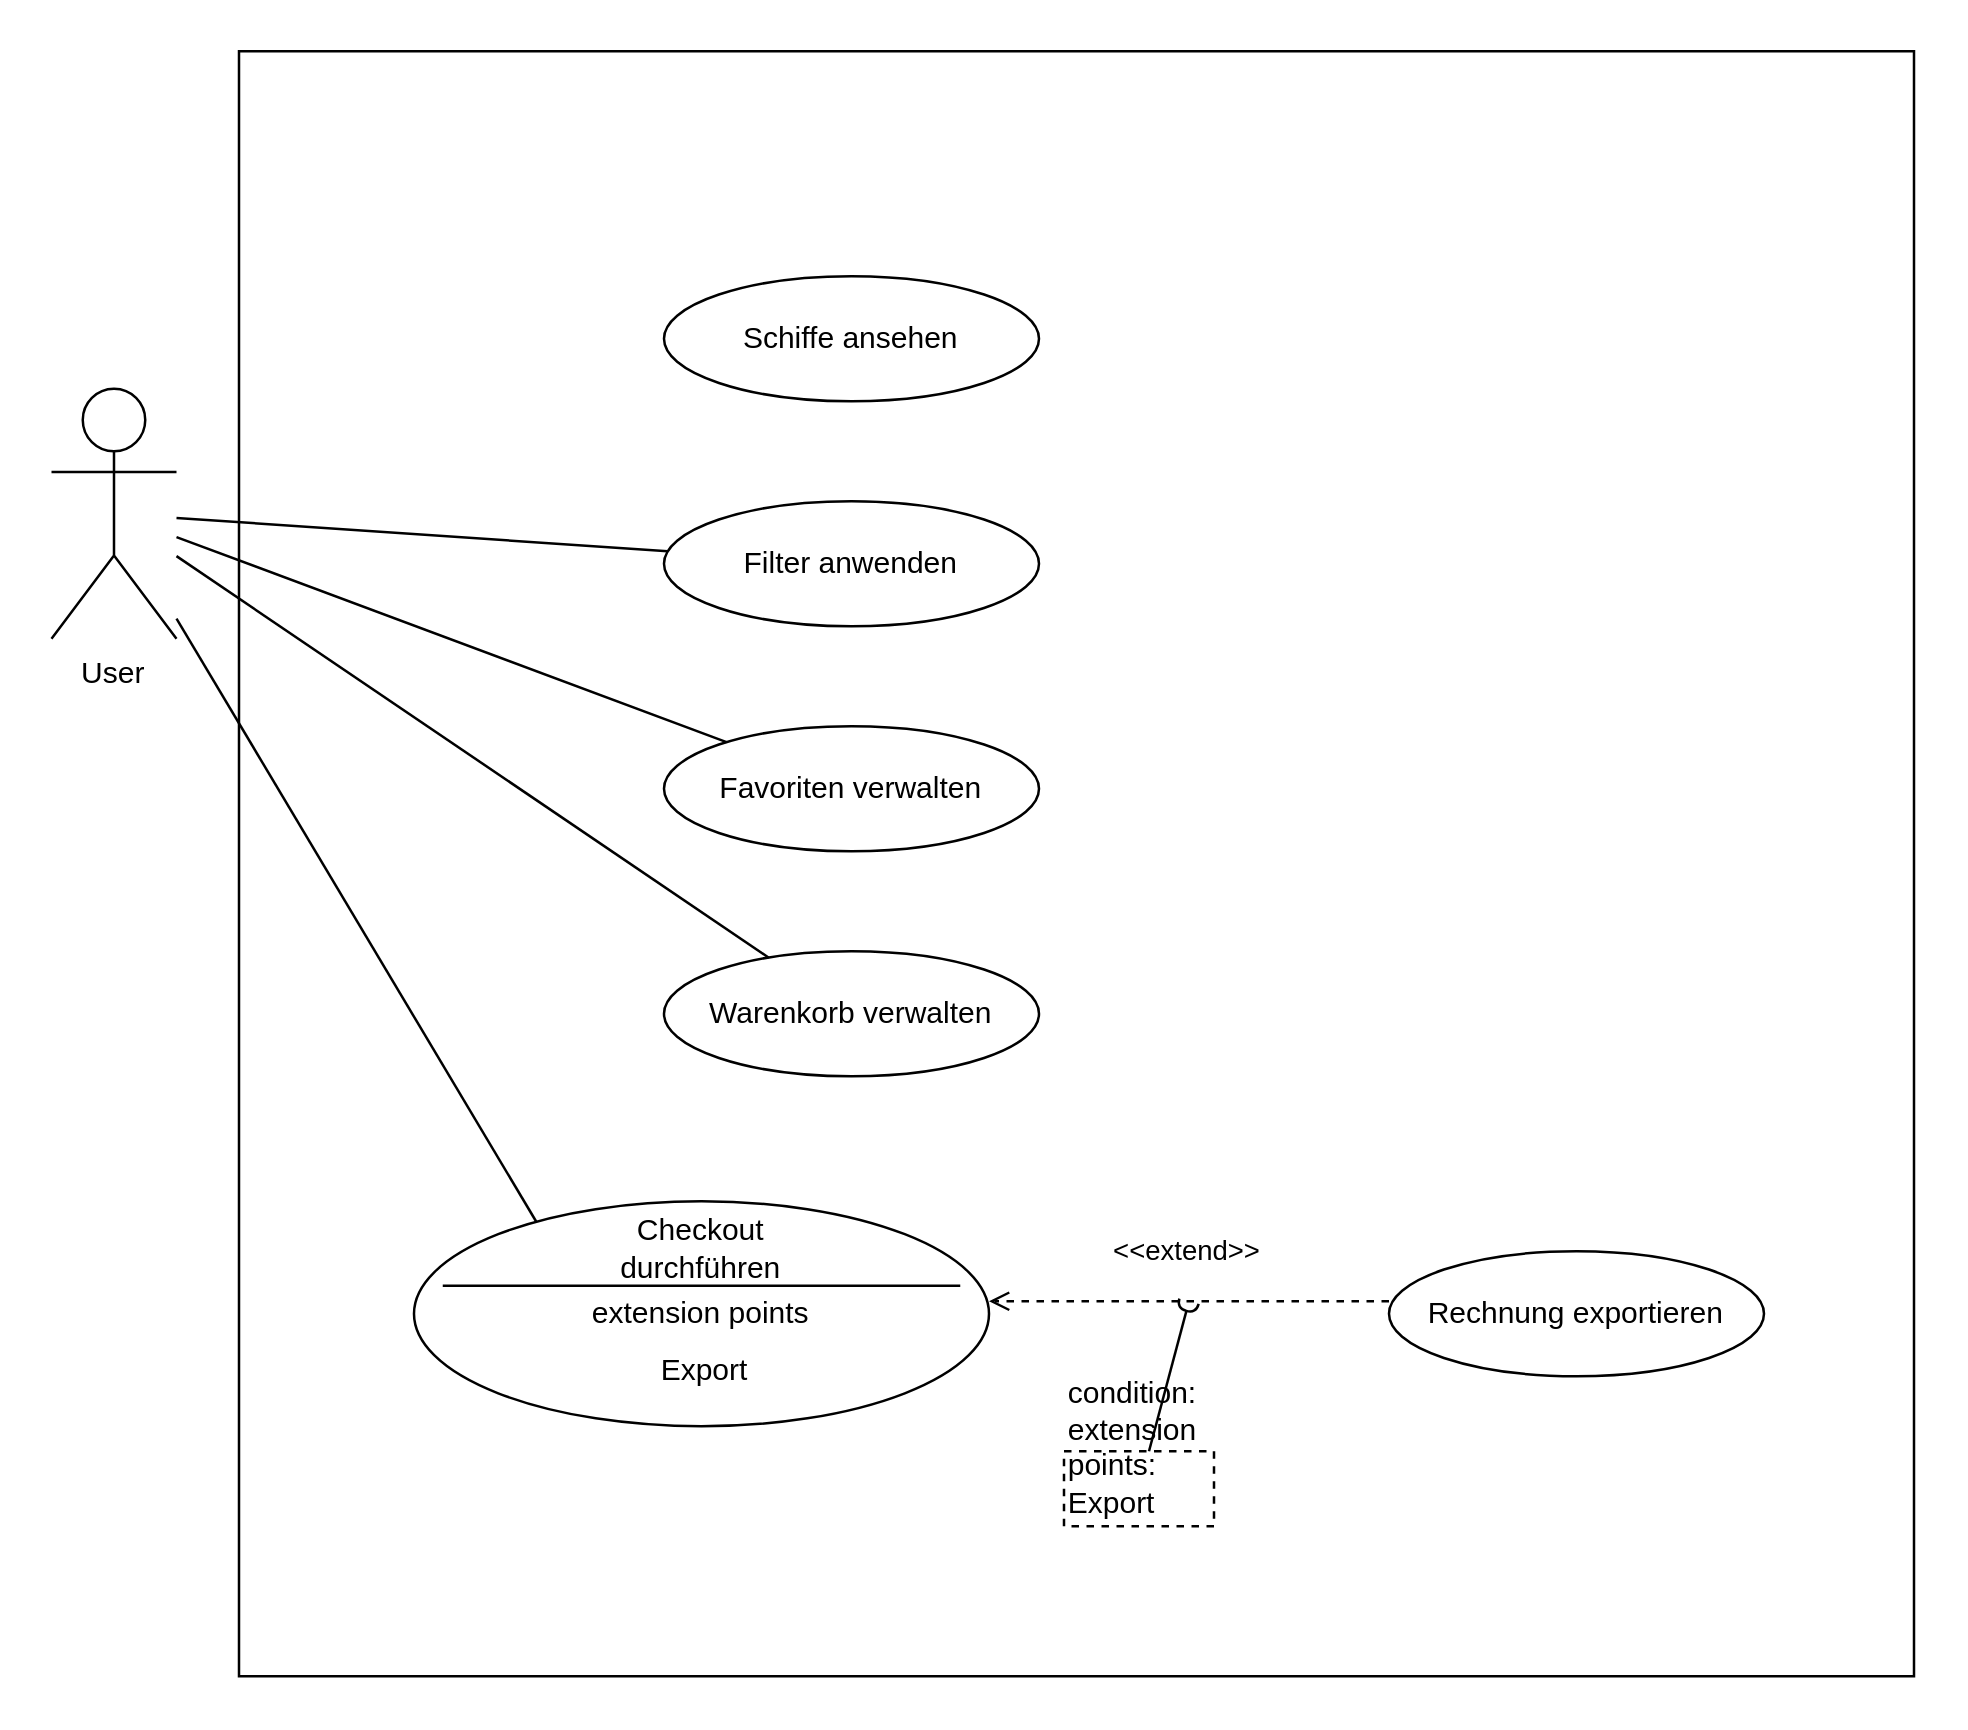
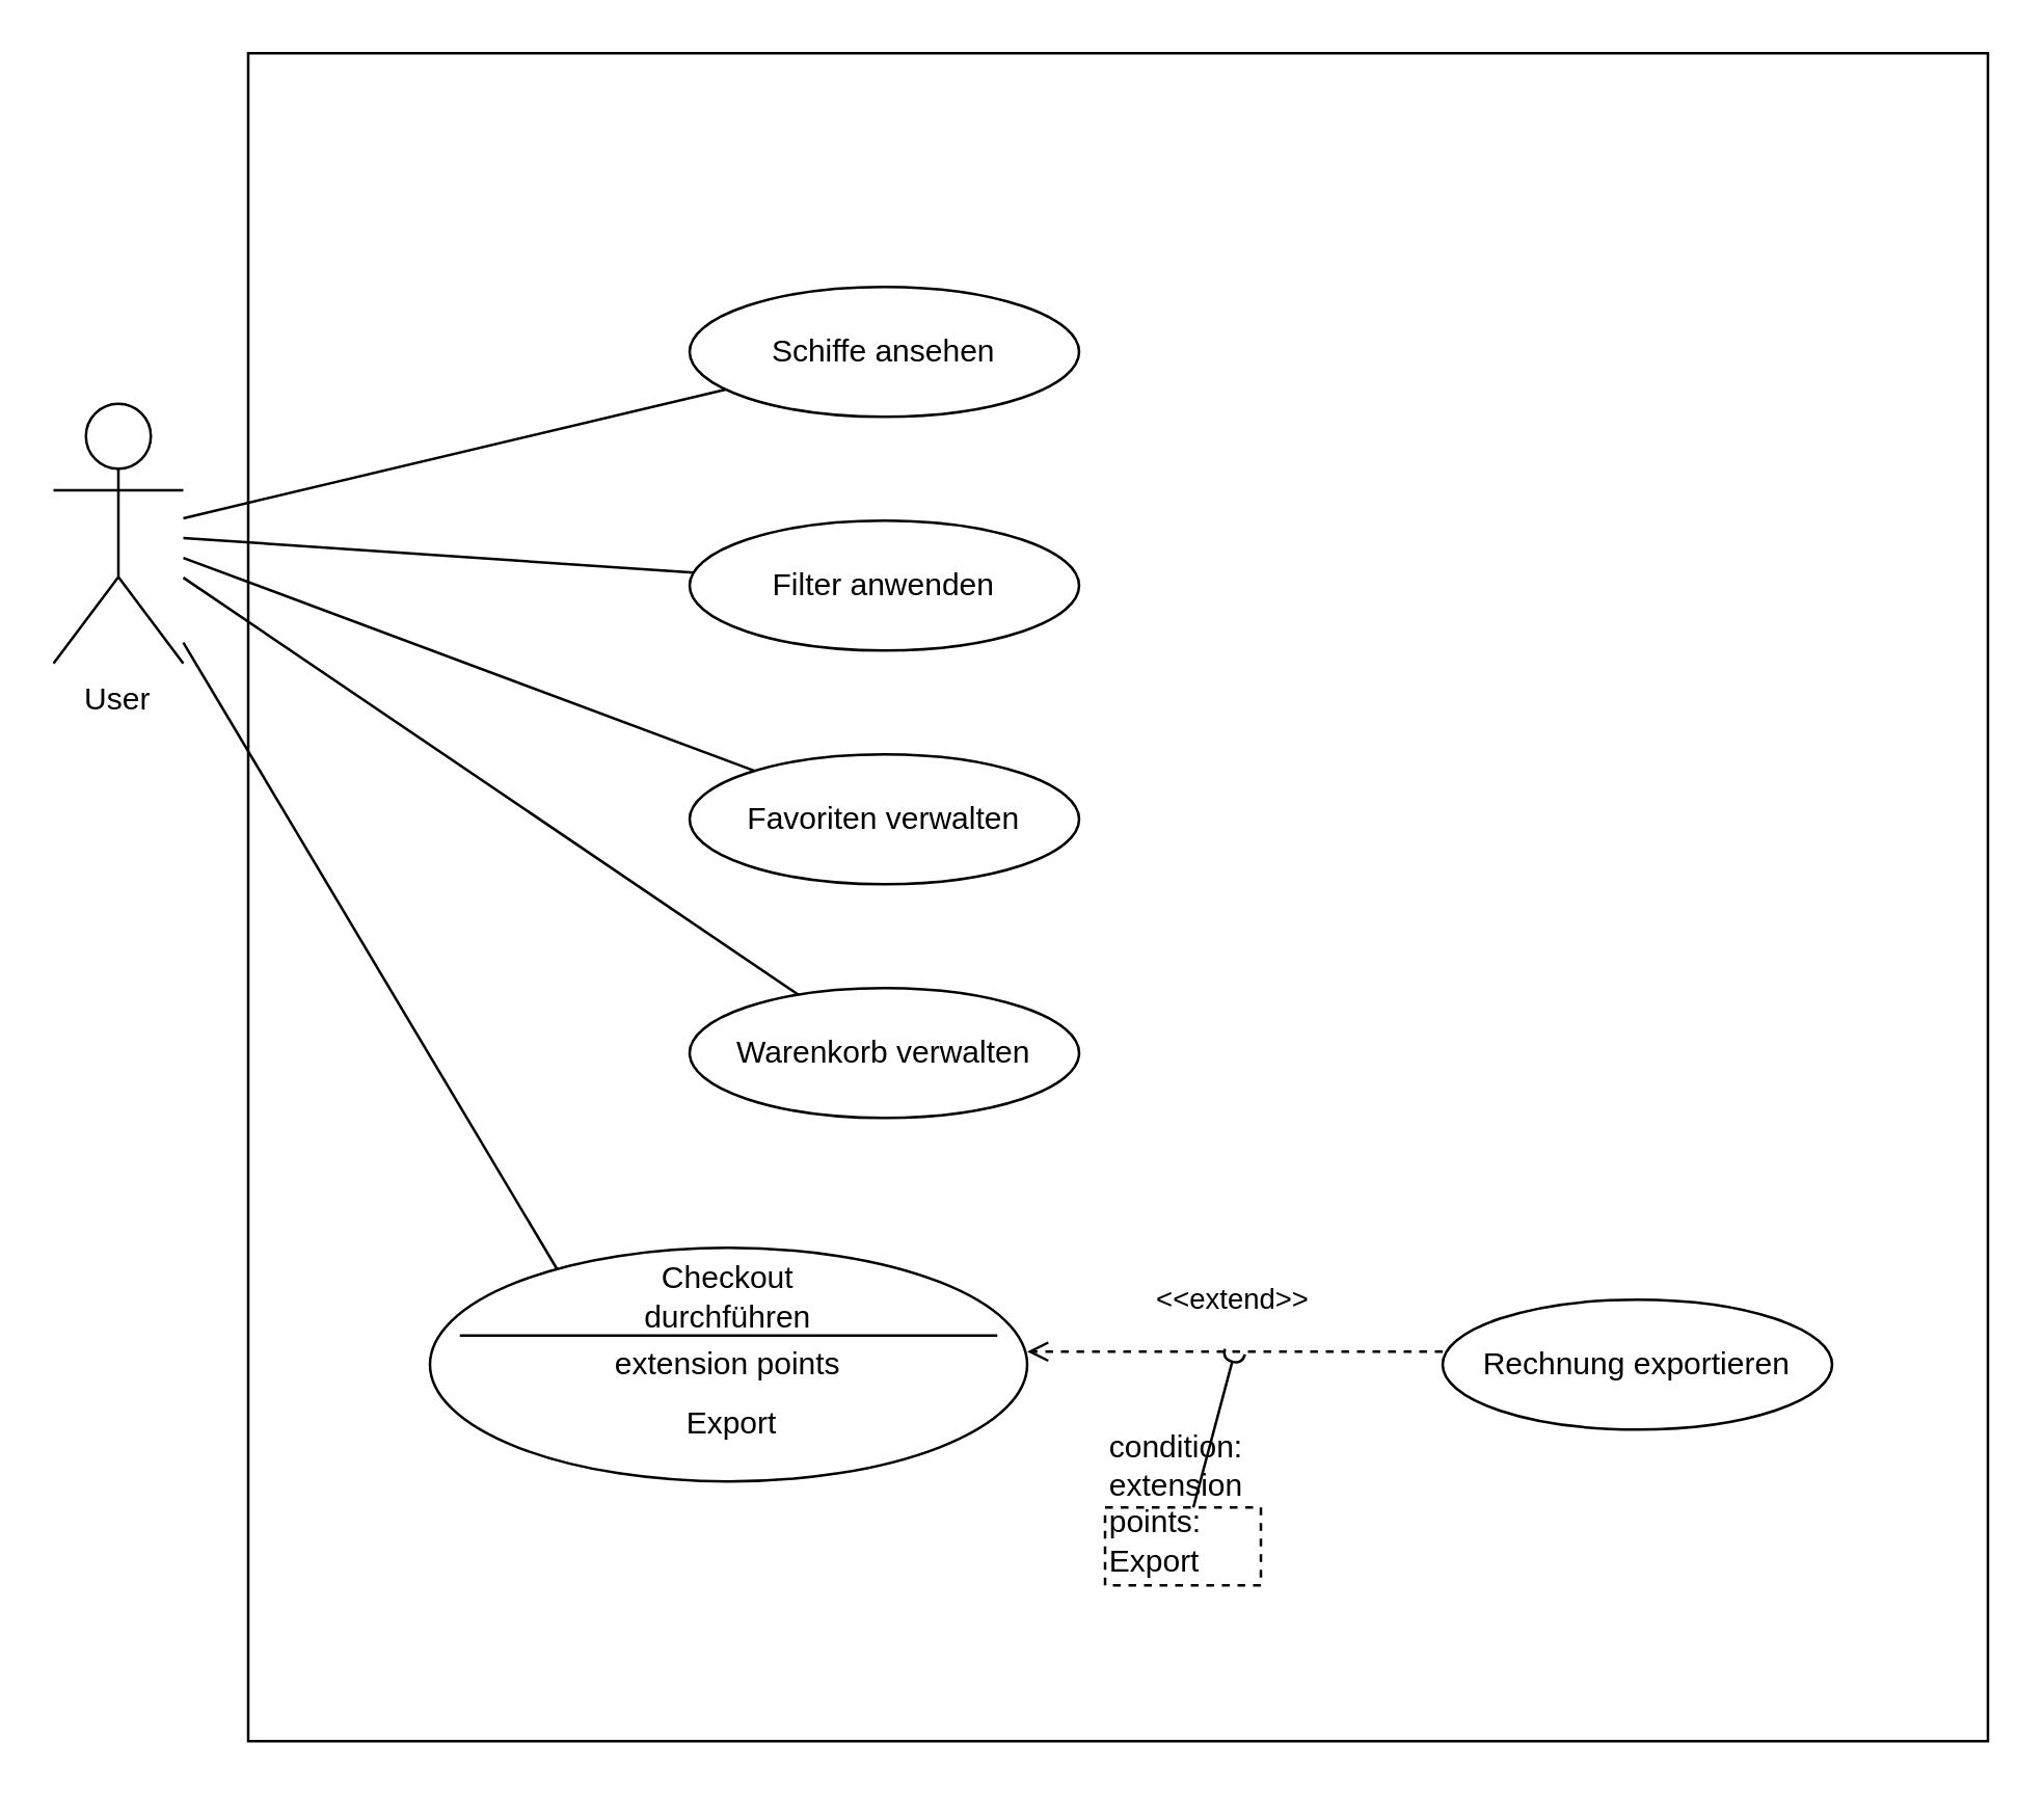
  <mxCell id="0" />
  <mxCell id="1" parent="0" />
  <mxCell id="2" value="" style="rounded=0;whiteSpace=wrap;html=1;movable=0;resizable=0;rotatable=0;deletable=0;editable=0;locked=1;connectable=0;" vertex="1" parent="1"><mxGeometry x="95" y="20" width="670" height="650" as="geometry" /></mxCell>
  <mxCell id="3" value="User" style="shape=umlActor;verticalLabelPosition=bottom;verticalAlign=top;" parent="1" vertex="1"><mxGeometry x="20" y="155" width="50" height="100" as="geometry" /></mxCell>
  <mxCell id="4" value="Schiffe ansehen" style="ellipse;whiteSpace=wrap;html=1;" parent="1" vertex="1"><mxGeometry x="265" y="110" width="150" height="50" as="geometry" /></mxCell>
  <mxCell id="5" value="Filter anwenden" style="ellipse;whiteSpace=wrap;html=1;" parent="1" vertex="1"><mxGeometry x="265" y="200" width="150" height="50" as="geometry" /></mxCell>
  <mxCell id="6" value="Favoriten verwalten" style="ellipse;whiteSpace=wrap;html=1;" parent="1" vertex="1"><mxGeometry x="265" y="290" width="150" height="50" as="geometry" /></mxCell>
  <mxCell id="7" value="Warenkorb verwalten" style="ellipse;whiteSpace=wrap;html=1;" parent="1" vertex="1"><mxGeometry x="265" y="380" width="150" height="50" as="geometry" /></mxCell>
+ <mxCell id="8" style="endArrow=none;startFill=0;" parent="1" source="3" target="4" edge="1"><mxGeometry relative="1" as="geometry" /></mxCell>
  <mxCell id="9" style="endArrow=none;startFill=0;" parent="1" source="3" target="5" edge="1"><mxGeometry relative="1" as="geometry" /></mxCell>
  <mxCell id="10" style="endArrow=none;startFill=0;" parent="1" source="3" target="6" edge="1"><mxGeometry relative="1" as="geometry" /></mxCell>
  <mxCell id="11" style="endArrow=none;startFill=0;" parent="1" source="3" target="7" edge="1"><mxGeometry relative="1" as="geometry" /></mxCell>
  <mxCell id="12" style="endArrow=none;startFill=0;" parent="1" source="3" edge="1"><mxGeometry relative="1" as="geometry"><mxPoint x="215" y="490" as="targetPoint" /></mxGeometry></mxCell>
  <mxCell id="13" value="Rechnung exportieren" style="ellipse;whiteSpace=wrap;html=1;" vertex="1" parent="1"><mxGeometry x="555" y="500" width="150" height="50" as="geometry" /></mxCell>
  <mxCell id="14" value="&amp;lt;&amp;lt;extend&amp;gt;&amp;gt;" style="html=1;verticalAlign=bottom;labelBackgroundColor=none;endArrow=open;endFill=0;dashed=1;rounded=0;" edge="1" parent="1"><mxGeometry x="0.011" y="-11" width="160" relative="1" as="geometry"><mxPoint x="555" y="520" as="sourcePoint" /><mxPoint x="395" y="520" as="targetPoint" /><mxPoint as="offset" /></mxGeometry></mxCell>
  <mxCell id="15" value="" style="shape=ellipse;container=1;horizontal=1;horizontalStack=0;resizeParent=1;resizeParentMax=0;resizeLast=0;html=1;dashed=0;collapsible=0;" vertex="1" parent="1"><mxGeometry x="165" y="480" width="230" height="90" as="geometry" /></mxCell>
  <mxCell id="16" value="" style="line;strokeWidth=1;fillColor=none;rotatable=0;labelPosition=right;points=[];portConstraint=eastwest;dashed=0;resizeWidth=1;" vertex="1" parent="15"><mxGeometry x="11.5" y="30" width="207.0" height="7.5" as="geometry" /></mxCell>
  <mxCell id="17" value="extension points" style="text;html=1;align=center;verticalAlign=middle;rotatable=0;fillColor=none;strokeColor=none;whiteSpace=wrap;" vertex="1" parent="15"><mxGeometry x="68.148" y="33.747" width="93.704" height="22.5" as="geometry" /></mxCell>
  <mxCell id="18" value="Export" style="text;html=1;align=center;verticalAlign=middle;rotatable=0;spacingLeft=25;fillColor=none;strokeColor=none;whiteSpace=wrap;" vertex="1" parent="15"><mxGeometry x="-11.5" y="56.25" width="230.0" height="22.5" as="geometry" /></mxCell>
  <mxCell id="19" value="Checkout durchführen" style="text;html=1;align=center;verticalAlign=middle;rotatable=0;fillColor=none;strokeColor=none;whiteSpace=wrap;" vertex="1" parent="15"><mxGeometry x="68.148" y="3.75" width="93.704" height="30.0" as="geometry" /></mxCell>
  <mxCell id="20" value="condition:&lt;div&gt;&lt;span style=&quot;text-align: center; text-wrap-mode: wrap;&quot;&gt;extension points:&lt;/span&gt;&lt;/div&gt;&lt;div&gt;Export&lt;/div&gt;" style="resizable=0;html=1;align=left;verticalAlign=bottom;labelBackgroundColor=none;dashed=1;" vertex="1" parent="1"><mxGeometry x="425" y="580" width="60" height="30" as="geometry" /></mxCell>
  <mxCell id="21" value="" style="endArrow=halfCircle;html=1;rounded=0;align=center;verticalAlign=top;endFill=0;labelBackgroundColor=none;endSize=2;" edge="1" source="20" parent="1"><mxGeometry relative="1" as="geometry"><mxPoint x="475" y="520" as="targetPoint" /></mxGeometry></mxCell>
